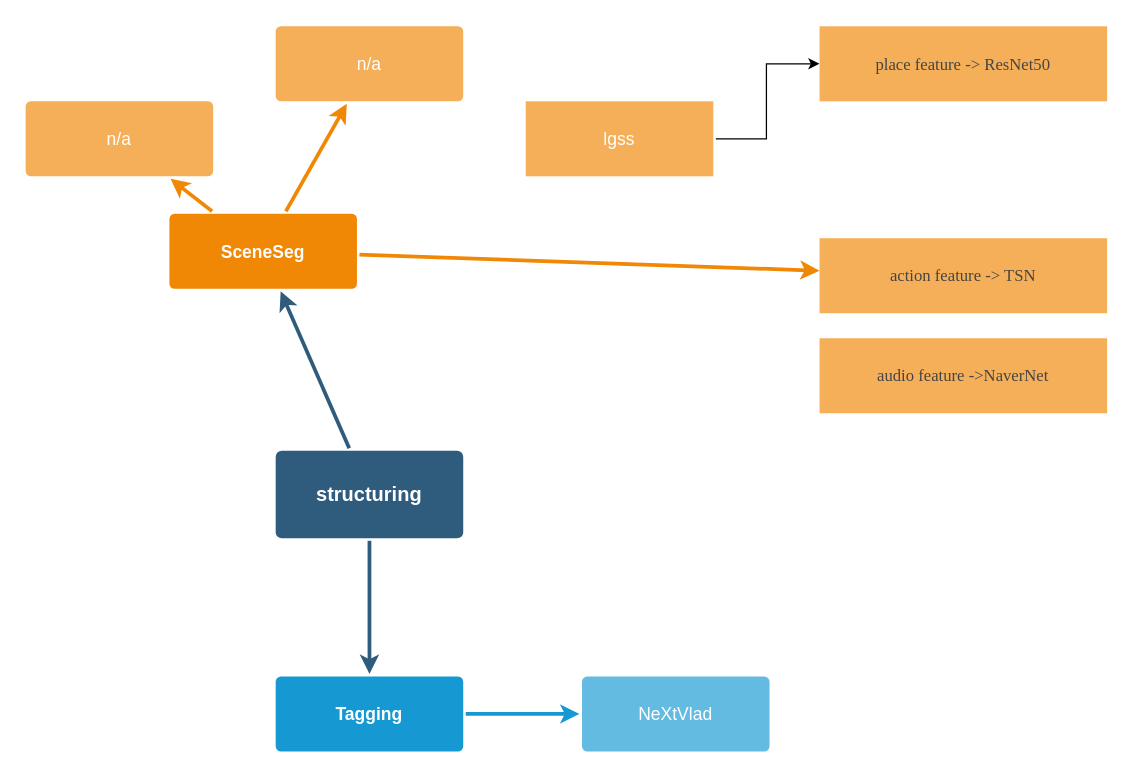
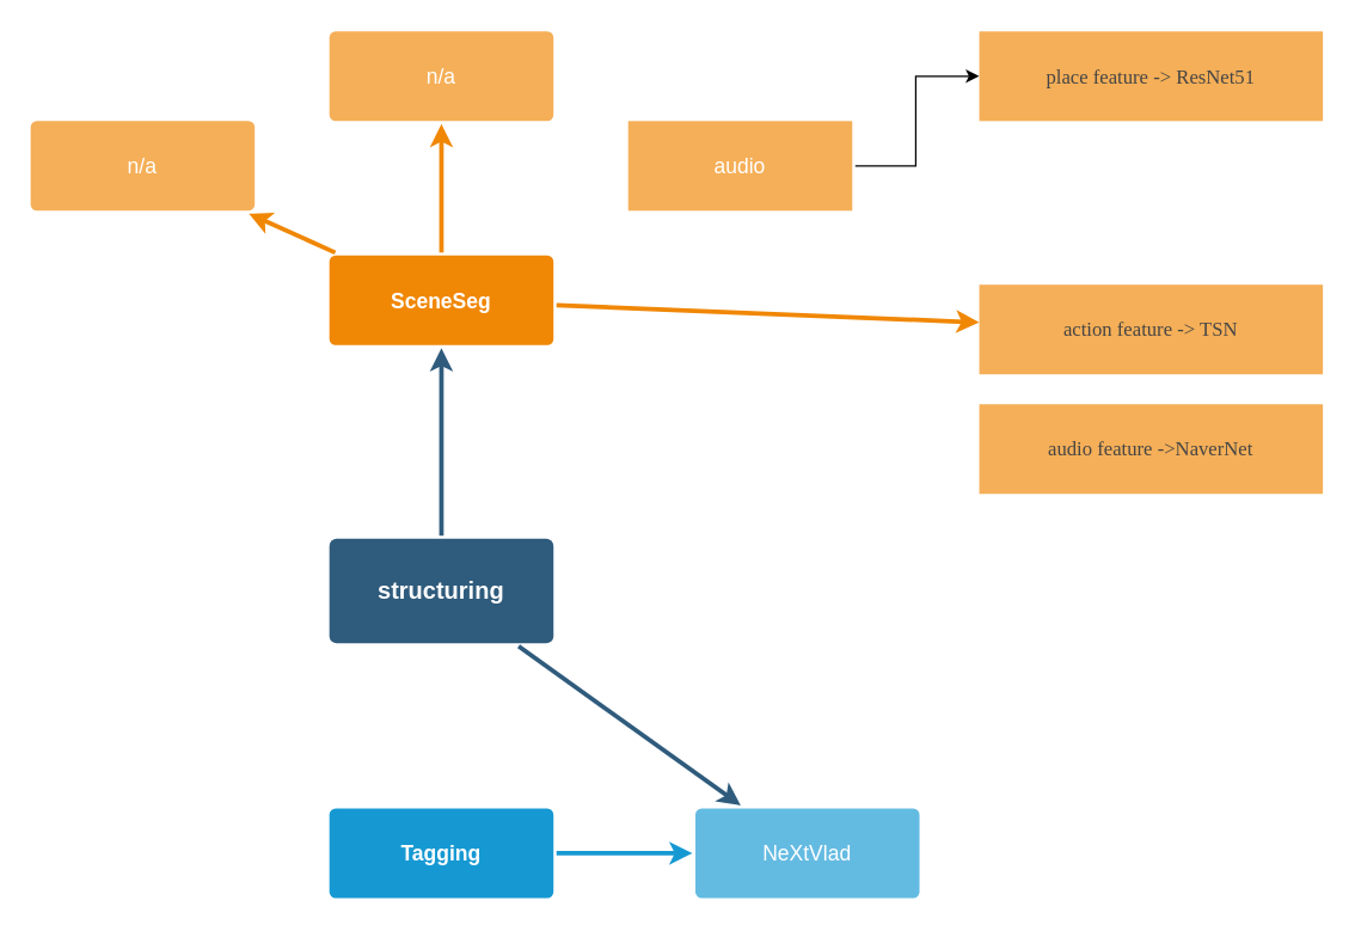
  <mxCell id="0" />
  <mxCell id="1" parent="0" />
  <mxCell id="2" value="" style="edgeStyle=none;rounded=0;jumpStyle=none;html=1;shadow=0;labelBackgroundColor=none;startArrow=none;startFill=0;endArrow=classic;endFill=1;jettySize=auto;orthogonalLoop=1;strokeColor=#2F5B7C;strokeWidth=3;fontFamily=Helvetica;fontSize=16;fontColor=#23445D;spacing=5;" parent="1" source="4" target="8" edge="1"><mxGeometry relative="1" as="geometry" /></mxCell>
- <mxCell id="3" value="" style="edgeStyle=none;rounded=0;jumpStyle=none;html=1;shadow=0;labelBackgroundColor=none;startArrow=none;startFill=0;endArrow=classic;endFill=1;jettySize=auto;orthogonalLoop=1;strokeColor=#2F5B7C;strokeWidth=3;fontFamily=Helvetica;fontSize=16;fontColor=#23445D;spacing=5;" parent="1" source="4" target="6" edge="1"><mxGeometry relative="1" as="geometry" /></mxCell>
+ <mxCell id="3" value="" style="edgeStyle=none;rounded=0;jumpStyle=none;html=1;shadow=0;labelBackgroundColor=none;startArrow=none;startFill=0;endArrow=classic;endFill=1;jettySize=auto;orthogonalLoop=1;strokeColor=#2F5B7C;strokeWidth=3;fontFamily=Helvetica;fontSize=16;fontColor=#23445D;spacing=5;" parent="1" source="4" target="7" edge="1"><mxGeometry relative="1" as="geometry" /></mxCell>
  <mxCell id="4" value="structuring" style="rounded=1;whiteSpace=wrap;html=1;shadow=0;labelBackgroundColor=none;strokeColor=none;strokeWidth=3;fillColor=#2F5B7C;fontFamily=Helvetica;fontSize=16;fontColor=#FFFFFF;align=center;fontStyle=1;spacing=5;arcSize=7;perimeterSpacing=2;" parent="1" vertex="1"><mxGeometry x="220" y="360" width="150" height="70" as="geometry" /></mxCell>
  <mxCell id="5" value="" style="edgeStyle=none;rounded=0;jumpStyle=none;html=1;shadow=0;labelBackgroundColor=none;startArrow=none;startFill=0;endArrow=classic;endFill=1;jettySize=auto;orthogonalLoop=1;strokeColor=#1699D3;strokeWidth=3;fontFamily=Helvetica;fontSize=14;fontColor=#FFFFFF;spacing=5;" parent="1" source="6" target="7" edge="1"><mxGeometry relative="1" as="geometry" /></mxCell>
  <mxCell id="6" value="Tagging" style="rounded=1;whiteSpace=wrap;html=1;shadow=0;labelBackgroundColor=none;strokeColor=none;strokeWidth=3;fillColor=#1699d3;fontFamily=Helvetica;fontSize=14;fontColor=#FFFFFF;align=center;spacing=5;fontStyle=1;arcSize=7;perimeterSpacing=2;" parent="1" vertex="1"><mxGeometry x="220" y="540.5" width="150" height="60" as="geometry" /></mxCell>
  <mxCell id="7" value="NeXtVlad" style="rounded=1;whiteSpace=wrap;html=1;shadow=0;labelBackgroundColor=none;strokeColor=none;strokeWidth=3;fillColor=#64bbe2;fontFamily=Helvetica;fontSize=14;fontColor=#FFFFFF;align=center;spacing=5;arcSize=7;perimeterSpacing=2;" parent="1" vertex="1"><mxGeometry x="465" y="540.5" width="150" height="60" as="geometry" /></mxCell>
- <mxCell id="8" value="SceneSeg" style="rounded=1;whiteSpace=wrap;html=1;shadow=0;labelBackgroundColor=none;strokeColor=none;strokeWidth=3;fillColor=#F08705;fontFamily=Helvetica;fontSize=14;fontColor=#FFFFFF;align=center;spacing=5;fontStyle=1;arcSize=7;perimeterSpacing=2;" parent="1" vertex="1"><mxGeometry x="135" y="170.5" width="150" height="60" as="geometry" /></mxCell>
+ <mxCell id="8" value="SceneSeg" style="rounded=1;whiteSpace=wrap;html=1;shadow=0;labelBackgroundColor=none;strokeColor=none;strokeWidth=3;fillColor=#F08705;fontFamily=Helvetica;fontSize=14;fontColor=#FFFFFF;align=center;spacing=5;fontStyle=1;arcSize=7;perimeterSpacing=2;" parent="1" vertex="1"><mxGeometry x="220" y="170.5" width="150" height="60" as="geometry" /></mxCell>
  <mxCell id="9" value="" style="edgeStyle=orthogonalEdgeStyle;rounded=0;orthogonalLoop=1;jettySize=auto;html=1;" edge="1" parent="1" source="10" target="16"><mxGeometry relative="1" as="geometry" /></mxCell>
- <mxCell id="10" value="lgss" style="rounded=1;whiteSpace=wrap;html=1;shadow=0;labelBackgroundColor=none;strokeColor=none;strokeWidth=3;fillColor=#f5af58;fontFamily=Helvetica;fontSize=14;fontColor=#FFFFFF;align=center;spacing=5;arcSize=0;perimeterSpacing=2;" parent="1" vertex="1"><mxGeometry x="420" y="80.5" width="150" height="60" as="geometry" /></mxCell>
+ <mxCell id="10" value="audio" style="rounded=1;whiteSpace=wrap;html=1;shadow=0;labelBackgroundColor=none;strokeColor=none;strokeWidth=3;fillColor=#f5af58;fontFamily=Helvetica;fontSize=14;fontColor=#FFFFFF;align=center;spacing=5;arcSize=0;perimeterSpacing=2;" parent="1" vertex="1"><mxGeometry x="420" y="80.5" width="150" height="60" as="geometry" /></mxCell>
  <mxCell id="11" value="" style="edgeStyle=none;rounded=0;jumpStyle=none;html=1;shadow=0;labelBackgroundColor=none;startArrow=none;startFill=0;endArrow=classic;endFill=1;jettySize=auto;orthogonalLoop=1;strokeColor=#F08705;strokeWidth=3;fontFamily=Helvetica;fontSize=14;fontColor=#FFFFFF;spacing=5;" parent="1" source="8" target="17" edge="1"><mxGeometry relative="1" as="geometry" /></mxCell>
  <mxCell id="12" value="n/a" style="rounded=1;whiteSpace=wrap;html=1;shadow=0;labelBackgroundColor=none;strokeColor=none;strokeWidth=3;fillColor=#f5af58;fontFamily=Helvetica;fontSize=14;fontColor=#FFFFFF;align=center;spacing=5;arcSize=7;perimeterSpacing=2;" parent="1" vertex="1"><mxGeometry x="220" y="20.5" width="150" height="60" as="geometry" /></mxCell>
  <mxCell id="13" value="" style="edgeStyle=none;rounded=0;jumpStyle=none;html=1;shadow=0;labelBackgroundColor=none;startArrow=none;startFill=0;endArrow=classic;endFill=1;jettySize=auto;orthogonalLoop=1;strokeColor=#F08705;strokeWidth=3;fontFamily=Helvetica;fontSize=14;fontColor=#FFFFFF;spacing=5;" parent="1" source="8" target="12" edge="1"><mxGeometry relative="1" as="geometry" /></mxCell>
  <mxCell id="14" value="n/a" style="rounded=1;whiteSpace=wrap;html=1;shadow=0;labelBackgroundColor=none;strokeColor=none;strokeWidth=3;fillColor=#f5af58;fontFamily=Helvetica;fontSize=14;fontColor=#FFFFFF;align=center;spacing=5;arcSize=7;perimeterSpacing=2;" parent="1" vertex="1"><mxGeometry x="20" y="80.5" width="150" height="60" as="geometry" /></mxCell>
  <mxCell id="15" value="" style="edgeStyle=none;rounded=0;jumpStyle=none;html=1;shadow=0;labelBackgroundColor=none;startArrow=none;startFill=0;endArrow=classic;endFill=1;jettySize=auto;orthogonalLoop=1;strokeColor=#F08705;strokeWidth=3;fontFamily=Helvetica;fontSize=14;fontColor=#FFFFFF;spacing=5;" parent="1" source="8" target="14" edge="1"><mxGeometry relative="1" as="geometry" /></mxCell>
- <mxCell id="16" value="&lt;span style=&quot;font-family: &amp;#34;微软雅黑&amp;#34; ; font-size: 10pt ; color: #454545&quot;&gt;place feature -&amp;gt; ResNet50&lt;/span&gt;" style="rounded=1;whiteSpace=wrap;html=1;shadow=0;fontSize=14;fontColor=#FFFFFF;strokeColor=none;strokeWidth=3;fillColor=#f5af58;spacing=5;arcSize=0;" vertex="1" parent="1"><mxGeometry x="655" y="20.5" width="230" height="60" as="geometry" /></mxCell>
+ <mxCell id="16" value="&lt;span style=&quot;font-family: &amp;#34;微软雅黑&amp;#34; ; font-size: 10pt ; color: #454545&quot;&gt;place feature -&amp;gt; ResNet51&lt;/span&gt;" style="rounded=1;whiteSpace=wrap;html=1;shadow=0;fontSize=14;fontColor=#FFFFFF;strokeColor=none;strokeWidth=3;fillColor=#f5af58;spacing=5;arcSize=0;" vertex="1" parent="1"><mxGeometry x="655" y="20.5" width="230" height="60" as="geometry" /></mxCell>
  <mxCell id="17" value="&lt;span style=&quot;font-family: &amp;#34;微软雅黑&amp;#34; ; font-size: 10pt ; color: #454545&quot;&gt;action feature -&amp;gt; TSN&lt;/span&gt;" style="rounded=1;whiteSpace=wrap;html=1;shadow=0;fontSize=14;fontColor=#FFFFFF;strokeColor=none;strokeWidth=3;fillColor=#f5af58;spacing=5;arcSize=0;" vertex="1" parent="1"><mxGeometry x="655" y="190" width="230" height="60" as="geometry" /></mxCell>
  <mxCell id="18" value="&lt;span style=&quot;font-family: &amp;#34;微软雅黑&amp;#34; ; font-size: 10pt ; color: #454545&quot;&gt;audio feature -&amp;gt;NaverNet&lt;/span&gt;" style="rounded=1;whiteSpace=wrap;html=1;shadow=0;fontSize=14;fontColor=#FFFFFF;strokeColor=none;strokeWidth=3;fillColor=#f5af58;spacing=5;arcSize=0;" vertex="1" parent="1"><mxGeometry x="655" y="270" width="230" height="60" as="geometry" /></mxCell>
